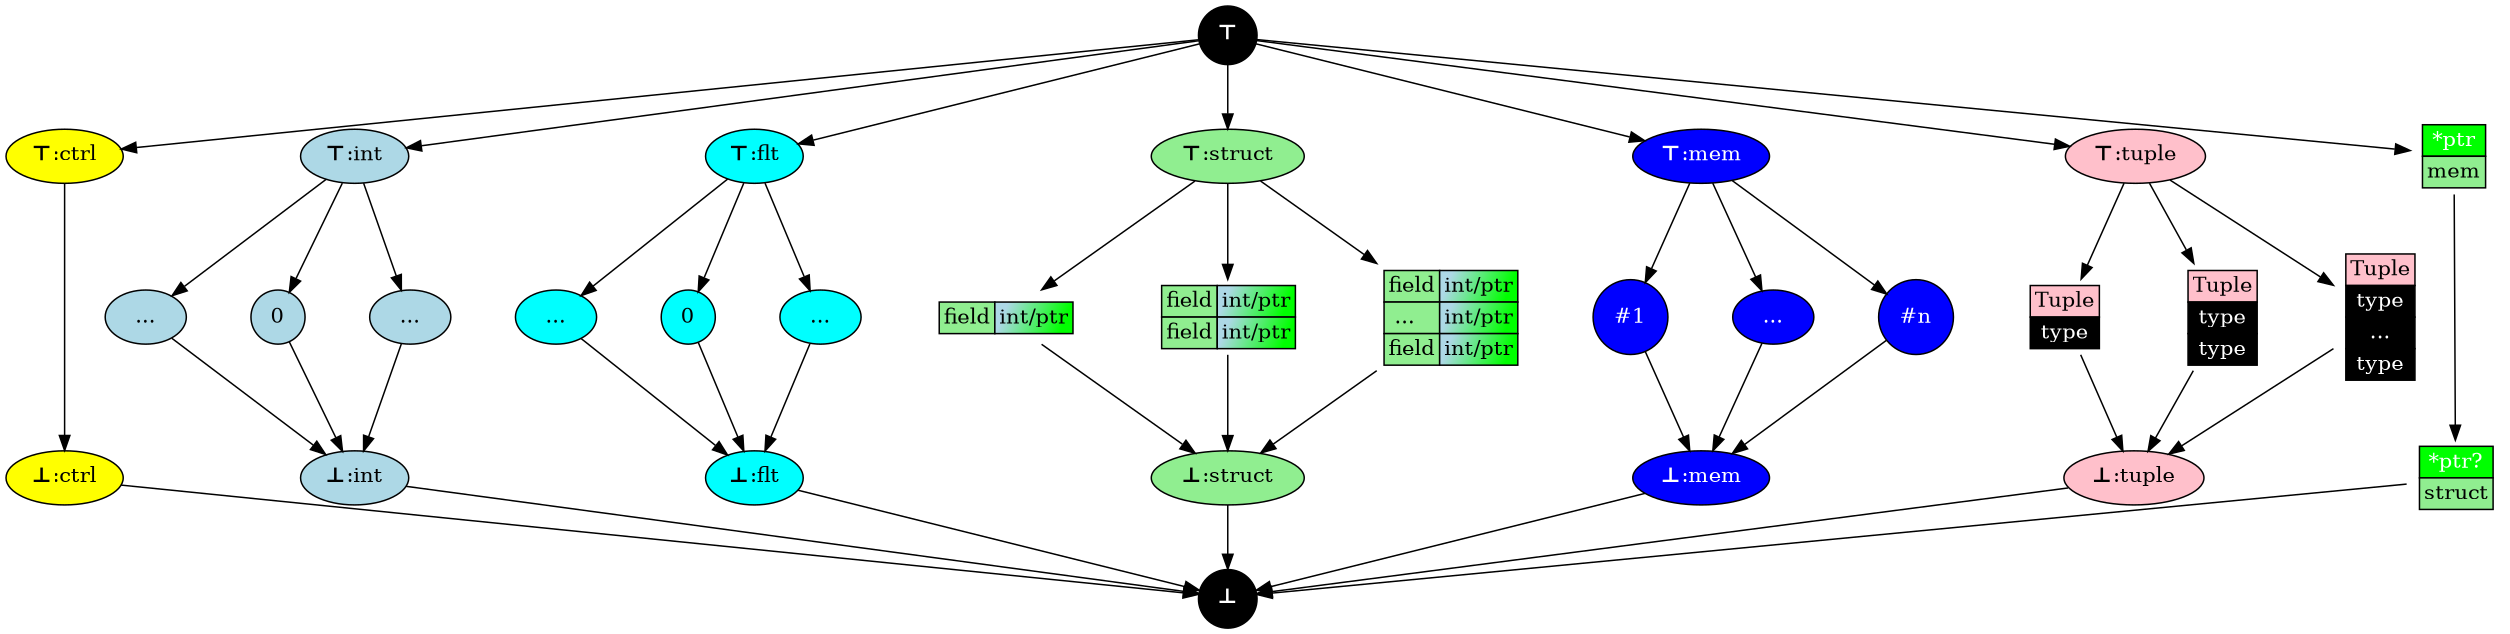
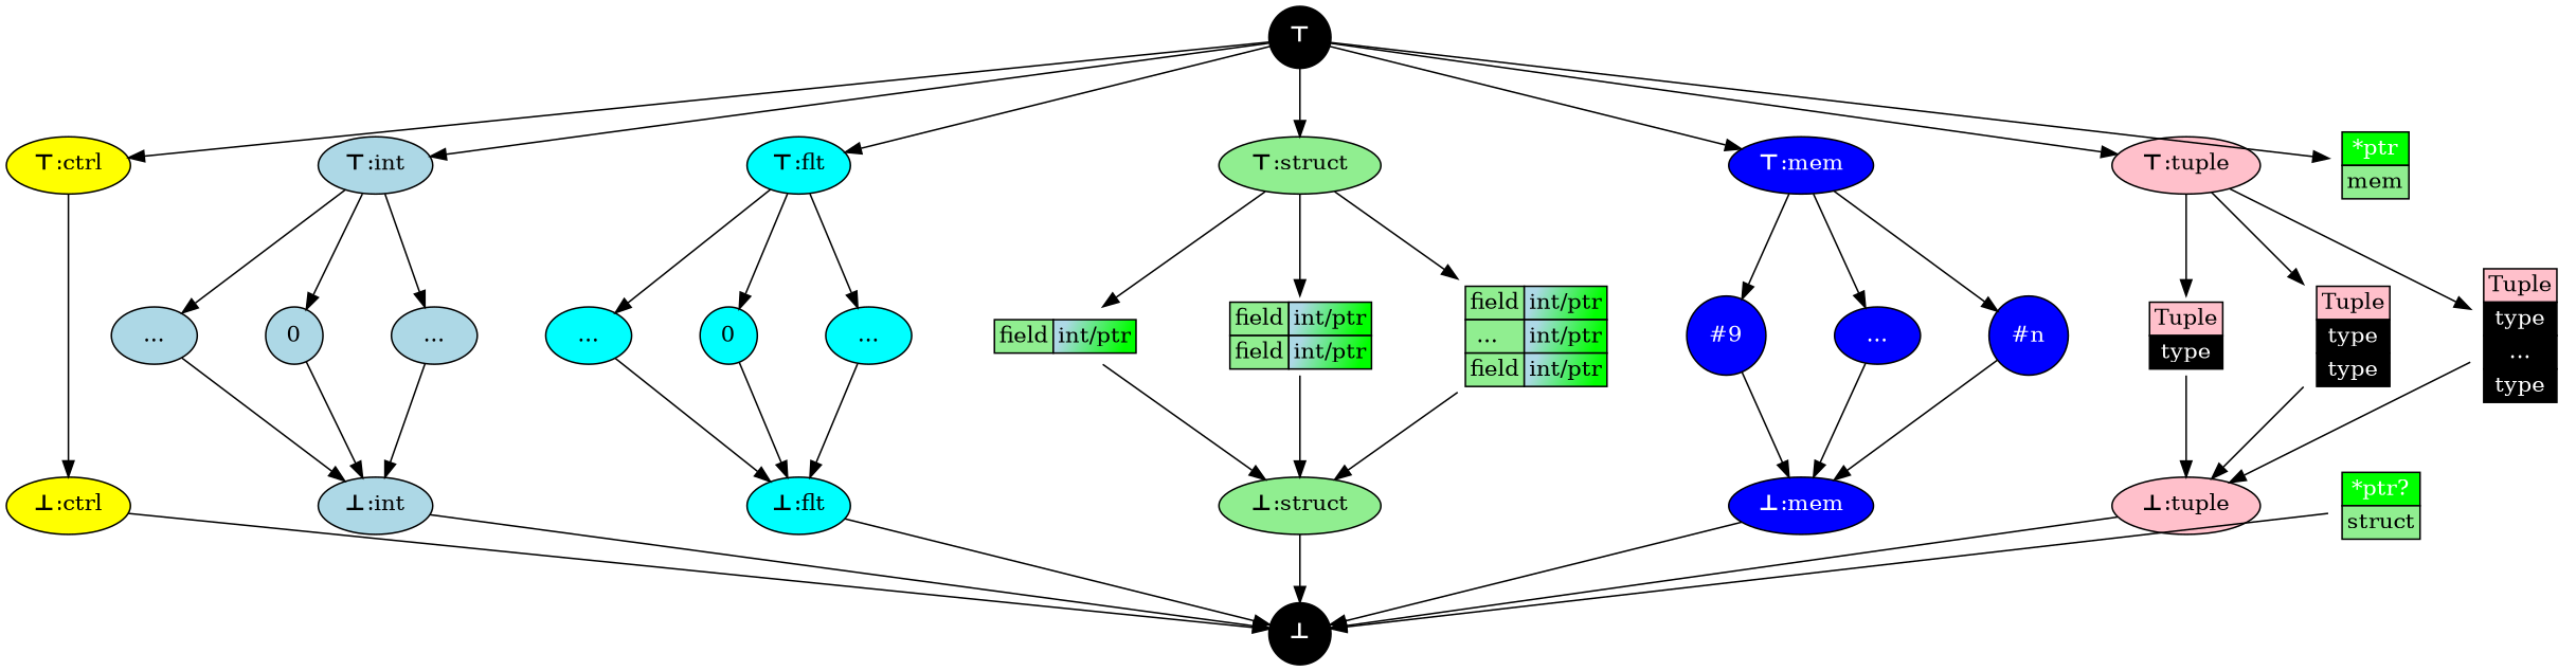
  digraph {
    compound=true
    nodesep=0.6
    splines=false
    node [fillcolor=none shape=oval style=filled]
    n1 [fillcolor=black fontcolor=white label=<<B>⊤</B >> shape=circle]
    n2 [fillcolor=yellow label=<<B>⊤</B >:ctrl>]
    n3 [fillcolor=lightblue label=<<B>⊤</B >:int>]
    n4 [fillcolor=aqua label=<<B>⊤</B >:flt>]
    n5 [fillcolor=lightgreen label=<<B>⊤</B >:struct>]
    n6 [fillcolor=blue fontcolor=white label=<<B>⊤</B >:mem>]
    n7 [fillcolor=pink label=<<B>⊤</B >:tuple>]
    n8 [fillcolor=lightblue label="..."]
    n9 [fillcolor=lightblue label=0 shape=circle]
    n10 [fillcolor=lightblue label="..."]
    n11 [fillcolor=aqua label="..."]
    n12 [fillcolor=aqua label=0 shape=circle]
    n13 [fillcolor=aqua label="..."]
    n14 [label=<       <TABLE BORDER="0" CELLBORDER="1" CELLSPACING="0">         <TR><TD BGCOLOR="lightgreen">field</TD><TD BGCOLOR="lightblue:green" gradientangle="315">int/ptr</TD></TR>       </TABLE>     > shape=none]
    n15 [label=<       <TABLE BORDER="0" CELLBORDER="1" CELLSPACING="0">         <TR><TD BGCOLOR="lightgreen">field</TD><TD BGCOLOR="lightblue:green" gradientangle="315">int/ptr</TD></TR>         <TR><TD BGCOLOR="lightgreen">field</TD><TD BGCOLOR="lightblue:green" gradientangle="315">int/ptr</TD></TR>       </TABLE>     > shape=none]
    n16 [label=<       <TABLE BORDER="0" CELLBORDER="1" CELLSPACING="0">         <TR><TD BGCOLOR="lightgreen">field</TD><TD BGCOLOR="lightblue:green" gradientangle="315">int/ptr</TD></TR>         <TR><TD BGCOLOR="lightgreen">...  </TD><TD BGCOLOR="lightblue:green" gradientangle="315">int/ptr</TD></TR>         <TR><TD BGCOLOR="lightgreen">field</TD><TD BGCOLOR="lightblue:green" gradientangle="315">int/ptr</TD></TR>       </TABLE>     > shape=none]
-   n17 [fillcolor=blue fontcolor=white label="#1" shape=circle]
+   n17 [fillcolor=blue fontcolor=white label="#9" shape=circle]
    n18 [fillcolor=blue fontcolor=white label="..."]
    n19 [fillcolor=blue fontcolor=white label="#n" shape=circle]
    n20 [fillcolor=yellow label=<<B>⊥</B>:ctrl>]
    n21 [fillcolor=lightblue label=<<B>⊥</B>:int>]
    n22 [fillcolor=aqua label=<<B>⊥</B>:flt>]
    n23 [fillcolor=lightgreen label=<<B>⊥</B>:struct>]
    n24 [fillcolor=blue fontcolor=white label=<<B>⊥</B>:mem>]
    n25 [fillcolor=pink label=<<B>⊥</B>:tuple>]
    n26 [fillcolor=black fontcolor=white label=<<B>⊥</B>> shape=circle]
    n27 [label=<       <TABLE BORDER="0" CELLBORDER="1" CELLSPACING="0">         <TR><TD BGCOLOR="green"><FONT color="white">*ptr</FONT></TD></TR>         <TR><TD BGCOLOR="lightgreen">mem</TD></TR>       </TABLE>     > shape=none]
    n28 [label=<       <TABLE BORDER="0" CELLBORDER="1" CELLSPACING="0">         <TH><TD BGCOLOR="pink">Tuple</TD></TH>         <TR><TD BGCOLOR="black" ><FONT color="white">type</FONT></TD></TR>       </TABLE>     > shape=none]
    n29 [label=<       <TABLE BORDER="0" CELLBORDER="1" CELLSPACING="0">         <TH><TD BGCOLOR="pink">Tuple</TD></TH>         <TR><TD BGCOLOR="black" ><FONT color="white">type</FONT></TD></TR>         <TR><TD BGCOLOR="black" ><FONT color="white">type</FONT></TD></TR>       </TABLE>     > shape=none]
    n30 [label=<       <TABLE BORDER="0" CELLBORDER="1" CELLSPACING="0">         <TH><TD BGCOLOR="pink">Tuple</TD></TH>         <TR><TD BGCOLOR="black" ><FONT color="white">type</FONT></TD></TR>         <TR><TD BGCOLOR="black" ><FONT color="white">...</FONT></TD></TR>         <TR><TD BGCOLOR="black" ><FONT color="white">type</FONT></TD></TR>       </TABLE>     > shape=none]
    n31 [label=<       <TABLE BORDER="0" CELLBORDER="1" CELLSPACING="0">         <TR><TD BGCOLOR="green"><FONT color="white">*ptr?</FONT></TD></TR>         <TR><TD BGCOLOR="lightgreen">struct</TD></TR>       </TABLE>     > shape=none]
    subgraph sub_1 {
      rank=same
      n1
    }
    subgraph sub_2 {
      rank=same
      n2
      n3
      n4
      n5
      n6
      n7
    }
    subgraph sub_3 {
      rank=same
      n8
      n9
      n10
      n11
      n12
      n13
      n14
      n15
      n16
      n17
      n18
      n19
    }
    subgraph sub_4 {
      rank=same
      n20
      n21
      n22
      n23
      n24
      n25
    }
    subgraph sub_5 {
      rank=same
      n26
    }
    n1 -> n2
    n1 -> n3
    n1 -> n4
    n1 -> n5
    n1 -> n6
    n1 -> n7
    n1 -> n27
    n2 -> n20
    n3 -> n8
    n3 -> n9
    n3 -> n10
    n4 -> n11
    n4 -> n12
    n4 -> n13
    n5 -> n14
    n5 -> n15
    n5 -> n16
    n6 -> n17
    n6 -> n18
    n6 -> n19
    n7 -> n28
    n7 -> n29
    n7 -> n30
    n8 -> n9 [style=invis]
    n8 -> n21
    n9 -> n10 [style=invis]
    n9 -> n21
    n10 -> n21
    n11 -> n12 [style=invis]
    n11 -> n22
    n12 -> n13 [style=invis]
    n12 -> n22
    n13 -> n22
    n14 -> n15 [style=invis]
    n14 -> n23
    n15 -> n16 [style=invis]
    n15 -> n23
    n16 -> n23
    n17 -> n18 [style=invis]
    n17 -> n24
    n18 -> n19 [style=invis]
    n18 -> n24
    n19 -> n24
    n20 -> n26
    n21 -> n26
    n22 -> n26
    n23 -> n26
    n24 -> n26
    n25 -> n26
-   n27 -> n31
    n28 -> n25
    n29 -> n25
    n30 -> n25
    n31 -> n26
  }
